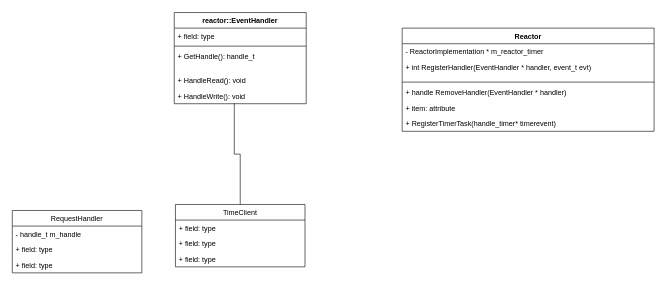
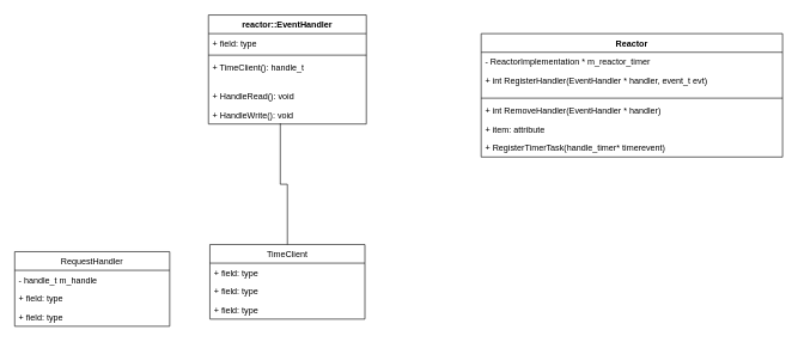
  <mxCell id="0" />
  <mxCell id="1" parent="0" />
  <mxCell id="2" value="reactor::EventHandler" style="swimlane;fontStyle=1;align=center;verticalAlign=top;childLayout=stackLayout;horizontal=1;startSize=26;horizontalStack=0;resizeParent=1;resizeParentMax=0;resizeLast=0;collapsible=1;marginBottom=0;" vertex="1" parent="1"><mxGeometry x="290" y="20" width="220" height="152" as="geometry" /></mxCell>
  <mxCell id="3" value="+ field: type" style="text;strokeColor=none;fillColor=none;align=left;verticalAlign=top;spacingLeft=4;spacingRight=4;overflow=hidden;rotatable=0;points=[[0,0.5],[1,0.5]];portConstraint=eastwest;" vertex="1" parent="2"><mxGeometry y="26" width="220" height="26" as="geometry" /></mxCell>
  <mxCell id="4" value="" style="line;strokeWidth=1;fillColor=none;align=left;verticalAlign=middle;spacingTop=-1;spacingLeft=3;spacingRight=3;rotatable=0;labelPosition=right;points=[];portConstraint=eastwest;" vertex="1" parent="2"><mxGeometry y="52" width="220" height="8" as="geometry" /></mxCell>
- <mxCell id="5" value="+ GetHandle(): handle_t" style="text;strokeColor=none;fillColor=none;align=left;verticalAlign=top;spacingLeft=4;spacingRight=4;overflow=hidden;rotatable=0;points=[[0,0.5],[1,0.5]];portConstraint=eastwest;" vertex="1" parent="2"><mxGeometry y="60" width="220" height="40" as="geometry" /></mxCell>
+ <mxCell id="5" value="+ TimeClient(): handle_t" style="text;strokeColor=none;fillColor=none;align=left;verticalAlign=top;spacingLeft=4;spacingRight=4;overflow=hidden;rotatable=0;points=[[0,0.5],[1,0.5]];portConstraint=eastwest;" vertex="1" parent="2"><mxGeometry y="60" width="220" height="40" as="geometry" /></mxCell>
  <mxCell id="6" value="+ HandleRead(): void" style="text;strokeColor=none;fillColor=none;align=left;verticalAlign=top;spacingLeft=4;spacingRight=4;overflow=hidden;rotatable=0;points=[[0,0.5],[1,0.5]];portConstraint=eastwest;" vertex="1" parent="2"><mxGeometry y="100" width="220" height="26" as="geometry" /></mxCell>
  <mxCell id="7" value="+ HandleWrite(): void" style="text;strokeColor=none;fillColor=none;align=left;verticalAlign=top;spacingLeft=4;spacingRight=4;overflow=hidden;rotatable=0;points=[[0,0.5],[1,0.5]];portConstraint=eastwest;" vertex="1" parent="2"><mxGeometry y="126" width="220" height="26" as="geometry" /></mxCell>
  <mxCell id="8" style="edgeStyle=orthogonalEdgeStyle;rounded=0;orthogonalLoop=1;jettySize=auto;html=1;entryX=0.455;entryY=0.962;entryDx=0;entryDy=0;entryPerimeter=0;endArrow=none;" edge="1" parent="1" source="9" target="7"><mxGeometry relative="1" as="geometry" /></mxCell>
  <mxCell id="9" value="TimeClient" style="swimlane;fontStyle=0;childLayout=stackLayout;horizontal=1;startSize=26;fillColor=none;horizontalStack=0;resizeParent=1;resizeParentMax=0;resizeLast=0;collapsible=1;marginBottom=0;" vertex="1" parent="1"><mxGeometry x="292" y="340" width="216" height="104" as="geometry" /></mxCell>
  <mxCell id="10" value="+ field: type" style="text;strokeColor=none;fillColor=none;align=left;verticalAlign=top;spacingLeft=4;spacingRight=4;overflow=hidden;rotatable=0;points=[[0,0.5],[1,0.5]];portConstraint=eastwest;" vertex="1" parent="9"><mxGeometry y="26" width="216" height="26" as="geometry" /></mxCell>
  <mxCell id="11" value="+ field: type" style="text;strokeColor=none;fillColor=none;align=left;verticalAlign=top;spacingLeft=4;spacingRight=4;overflow=hidden;rotatable=0;points=[[0,0.5],[1,0.5]];portConstraint=eastwest;" vertex="1" parent="9"><mxGeometry y="52" width="216" height="26" as="geometry" /></mxCell>
  <mxCell id="12" value="+ field: type" style="text;strokeColor=none;fillColor=none;align=left;verticalAlign=top;spacingLeft=4;spacingRight=4;overflow=hidden;rotatable=0;points=[[0,0.5],[1,0.5]];portConstraint=eastwest;" vertex="1" parent="9"><mxGeometry y="78" width="216" height="26" as="geometry" /></mxCell>
  <mxCell id="13" value="Reactor" style="swimlane;fontStyle=1;align=center;verticalAlign=top;childLayout=stackLayout;horizontal=1;startSize=26;horizontalStack=0;resizeParent=1;resizeParentMax=0;resizeLast=0;collapsible=1;marginBottom=0;" vertex="1" parent="1"><mxGeometry x="670" y="46" width="420" height="172" as="geometry" /></mxCell>
  <mxCell id="14" value="- ReactorImplementation * m_reactor_timer" style="text;strokeColor=none;fillColor=none;align=left;verticalAlign=top;spacingLeft=4;spacingRight=4;overflow=hidden;rotatable=0;points=[[0,0.5],[1,0.5]];portConstraint=eastwest;" vertex="1" parent="13"><mxGeometry y="26" width="420" height="26" as="geometry" /></mxCell>
  <mxCell id="15" value="+ int RegisterHandler(EventHandler * handler, event_t evt)" style="text;strokeColor=none;fillColor=none;align=left;verticalAlign=top;spacingLeft=4;spacingRight=4;overflow=hidden;rotatable=0;points=[[0,0.5],[1,0.5]];portConstraint=eastwest;" vertex="1" parent="13"><mxGeometry y="52" width="420" height="34" as="geometry" /></mxCell>
  <mxCell id="16" value="" style="line;strokeWidth=1;fillColor=none;align=left;verticalAlign=middle;spacingTop=-1;spacingLeft=3;spacingRight=3;rotatable=0;labelPosition=right;points=[];portConstraint=eastwest;" vertex="1" parent="13"><mxGeometry y="86" width="420" height="8" as="geometry" /></mxCell>
- <mxCell id="17" value="+ handle RemoveHandler(EventHandler * handler)" style="text;strokeColor=none;fillColor=none;align=left;verticalAlign=top;spacingLeft=4;spacingRight=4;overflow=hidden;rotatable=0;points=[[0,0.5],[1,0.5]];portConstraint=eastwest;" vertex="1" parent="13"><mxGeometry y="94" width="420" height="26" as="geometry" /></mxCell>
+ <mxCell id="17" value="+ int RemoveHandler(EventHandler * handler)" style="text;strokeColor=none;fillColor=none;align=left;verticalAlign=top;spacingLeft=4;spacingRight=4;overflow=hidden;rotatable=0;points=[[0,0.5],[1,0.5]];portConstraint=eastwest;" vertex="1" parent="13"><mxGeometry y="94" width="420" height="26" as="geometry" /></mxCell>
  <mxCell id="18" value="+ item: attribute" style="text;strokeColor=none;fillColor=none;align=left;verticalAlign=top;spacingLeft=4;spacingRight=4;overflow=hidden;rotatable=0;points=[[0,0.5],[1,0.5]];portConstraint=eastwest;" vertex="1" parent="13"><mxGeometry y="120" width="420" height="26" as="geometry" /></mxCell>
  <mxCell id="19" value="+ RegisterTimerTask(handle_timer* timerevent)" style="text;strokeColor=none;fillColor=none;align=left;verticalAlign=top;spacingLeft=4;spacingRight=4;overflow=hidden;rotatable=0;points=[[0,0.5],[1,0.5]];portConstraint=eastwest;" vertex="1" parent="13"><mxGeometry y="146" width="420" height="26" as="geometry" /></mxCell>
  <mxCell id="20" value="RequestHandler" style="swimlane;fontStyle=0;childLayout=stackLayout;horizontal=1;startSize=26;fillColor=none;horizontalStack=0;resizeParent=1;resizeParentMax=0;resizeLast=0;collapsible=1;marginBottom=0;" vertex="1" parent="1"><mxGeometry x="20" y="350" width="216" height="104" as="geometry" /></mxCell>
  <mxCell id="21" value="- handle_t m_handle" style="text;strokeColor=none;fillColor=none;align=left;verticalAlign=top;spacingLeft=4;spacingRight=4;overflow=hidden;rotatable=0;points=[[0,0.5],[1,0.5]];portConstraint=eastwest;" vertex="1" parent="20"><mxGeometry y="26" width="216" height="26" as="geometry" /></mxCell>
  <mxCell id="22" value="+ field: type" style="text;strokeColor=none;fillColor=none;align=left;verticalAlign=top;spacingLeft=4;spacingRight=4;overflow=hidden;rotatable=0;points=[[0,0.5],[1,0.5]];portConstraint=eastwest;" vertex="1" parent="20"><mxGeometry y="52" width="216" height="26" as="geometry" /></mxCell>
  <mxCell id="23" value="+ field: type" style="text;strokeColor=none;fillColor=none;align=left;verticalAlign=top;spacingLeft=4;spacingRight=4;overflow=hidden;rotatable=0;points=[[0,0.5],[1,0.5]];portConstraint=eastwest;" vertex="1" parent="20"><mxGeometry y="78" width="216" height="26" as="geometry" /></mxCell>
